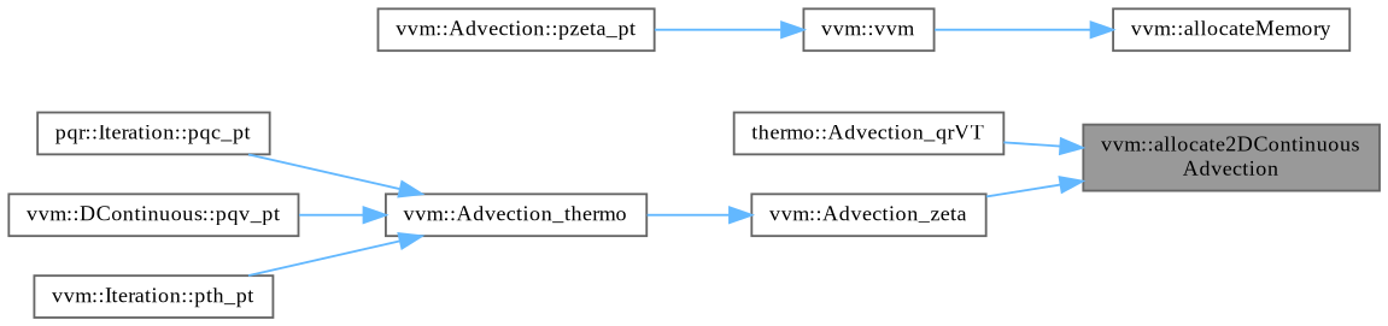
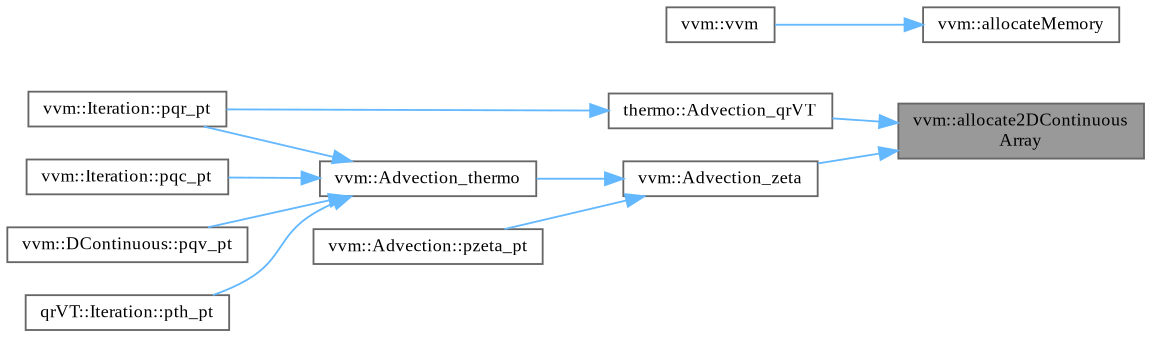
  digraph {
    fontname="Liberation Serif"
    rankdir=RL
    node [color=grey40 fillcolor=white fontname="Liberation Serif" fontsize=10 shape=box style=filled]
    edge [color=steelblue1 dir=back fontname="Liberation Serif" fontsize=10 labelfontname=Helvetica labelfontsize=10 style=solid]
-   n1 [color=gray40 fillcolor=grey60 fontcolor=black height=0.2 label="vvm::allocate2DContinuous\lAdvection" width=0.4]
+   n1 [color=gray40 fillcolor=grey60 fontcolor=black height=0.2 label="vvm::allocate2DContinuous\lArray" width=0.4]
    n2 [height=0.2 label="thermo::Advection_qrVT" width=0.4]
    n3 [height=0.2 label="vvm::Advection_zeta" width=0.4]
+   n4 [height=0.2 label="vvm::Iteration::pqr_pt" width=0.4]
    n5 [height=0.2 label="vvm::Advection_thermo" width=0.4]
-   n6 [height=0.2 label="pqr::Iteration::pqc_pt" width=0.4]
+   n6 [height=0.2 label="vvm::Iteration::pqc_pt" width=0.4]
    n7 [height=0.2 label="vvm::DContinuous::pqv_pt" width=0.4]
-   n8 [height=0.2 label="vvm::Iteration::pth_pt" width=0.4]
+   n8 [height=0.2 label="qrVT::Iteration::pth_pt" width=0.4]
    n9 [height=0.2 label="vvm::Advection::pzeta_pt" width=0.4]
    n10 [height=0.2 label="vvm::allocateMemory" width=0.4]
    n11 [height=0.2 label="vvm::vvm" width=0.4]
    n1 -> n2
    n1 -> n3
+   n2 -> n4
    n3 -> n5
-   n11 -> n9
+   n3 -> n9
+   n5 -> n4
    n5 -> n6
    n5 -> n7
    n5 -> n8
    n10 -> n11
  }
